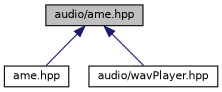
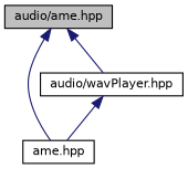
  digraph {
    node [color=black fillcolor=white fontname=Helvetica fontsize=10 shape=record style=filled]
    edge [color=midnightblue dir=back fontname=Helvetica fontsize=10 labelfontname=Helvetica labelfontsize=10 style=solid]
    n1 [fillcolor=grey75 fontcolor=black height=0.2 label="audio/ame.hpp" width=0.4]
    n2 [height=0.2 label="ame.hpp" width=0.4]
    n3 [height=0.2 label="audio/wavPlayer.hpp" width=0.4]
    n1 -> n2
    n1 -> n3
+   n3 -> n2
  }
